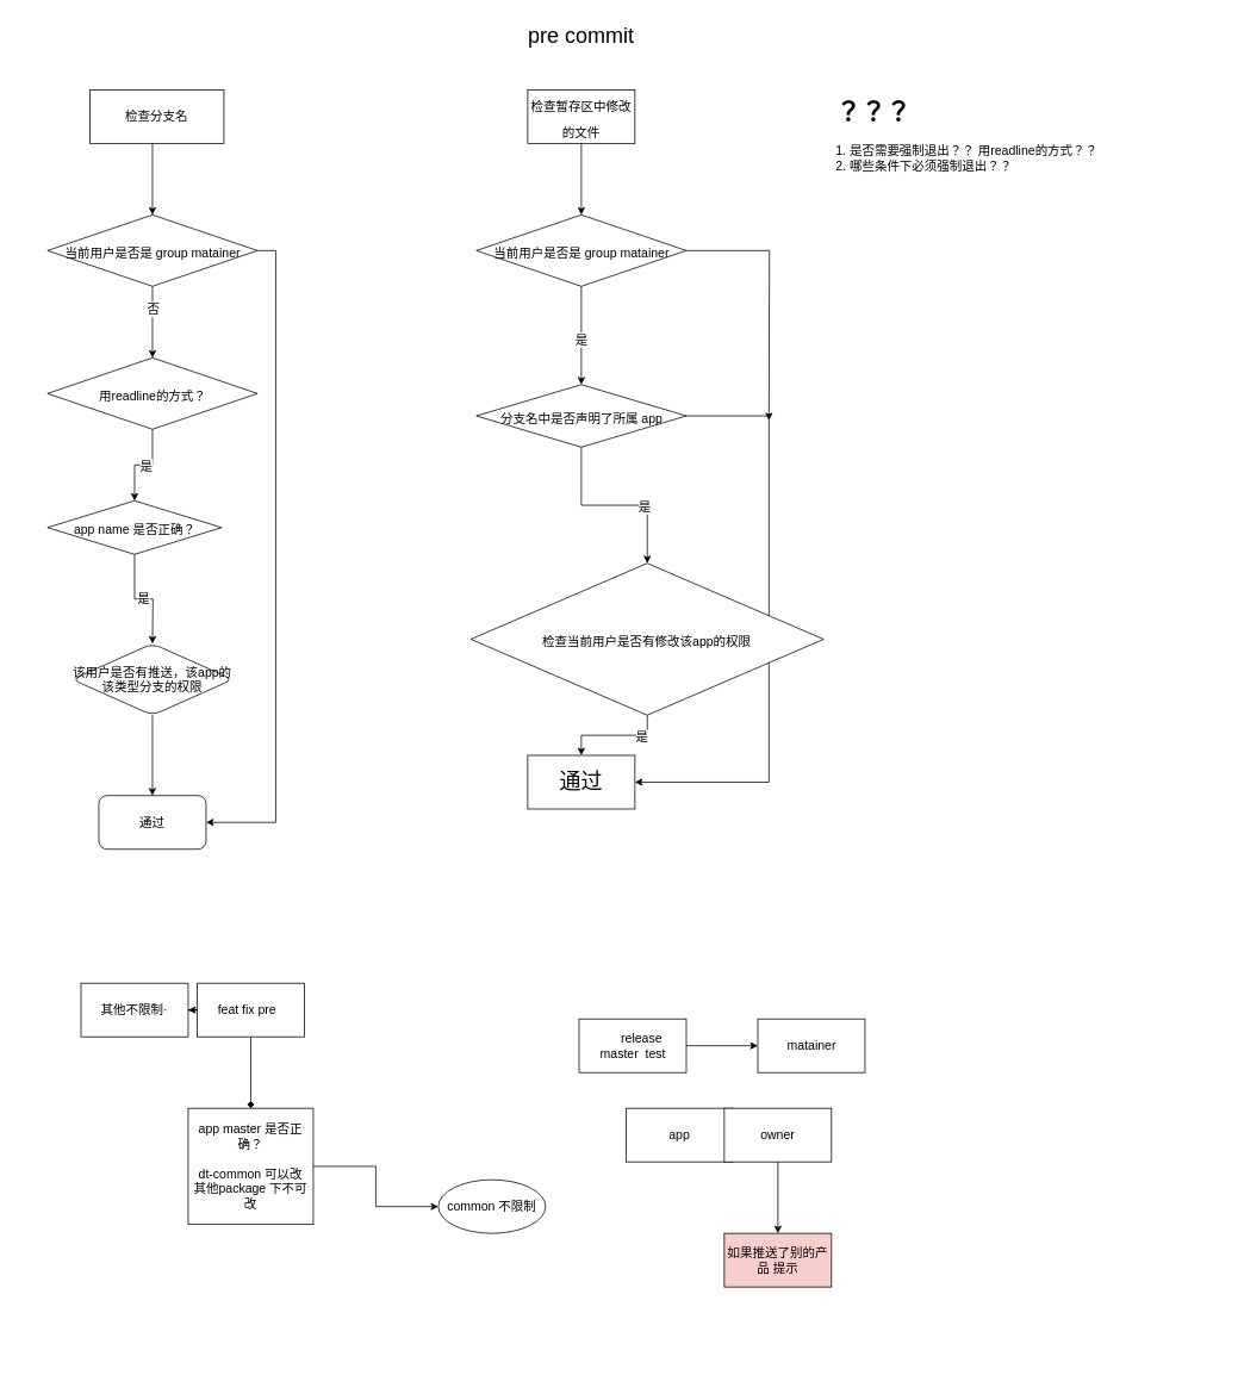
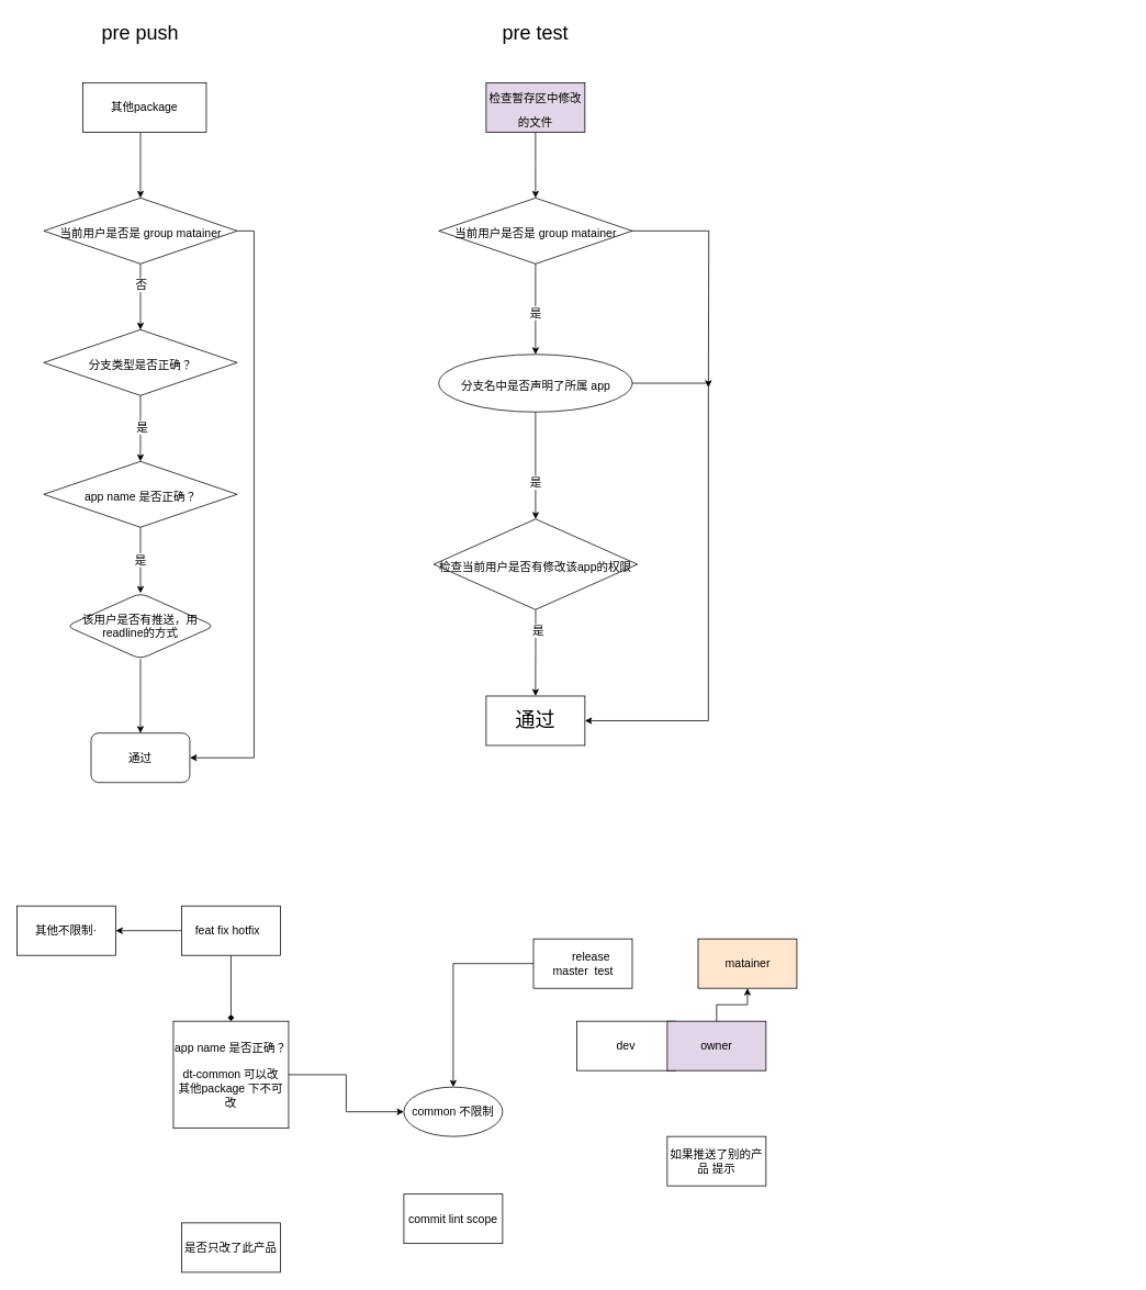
  <mxCell id="0" />
  <mxCell id="1" parent="0" />
  <mxCell id="2" value="" style="edgeStyle=orthogonalEdgeStyle;rounded=0;orthogonalLoop=1;jettySize=auto;html=1;fontSize=24;" edge="1" parent="1"><mxGeometry relative="1" as="geometry"><mxPoint x="170" y="160" as="sourcePoint" /><mxPoint x="170" y="240" as="targetPoint" /></mxGeometry></mxCell>
+ <mxCell id="3" value="&lt;font style=&quot;font-size: 24px&quot;&gt;pre push&lt;/font&gt;" style="text;html=1;strokeColor=none;fillColor=none;align=center;verticalAlign=middle;whiteSpace=wrap;rounded=0;" vertex="1" parent="1"><mxGeometry x="90" y="20" width="160" height="40" as="geometry" /></mxCell>
  <mxCell id="4" value="" style="edgeStyle=orthogonalEdgeStyle;rounded=0;orthogonalLoop=1;jettySize=auto;html=1;fontSize=14;" edge="1" parent="1" source="7" target="10"><mxGeometry relative="1" as="geometry" /></mxCell>
  <mxCell id="5" value="否" style="edgeLabel;html=1;align=center;verticalAlign=middle;resizable=0;points=[];fontSize=14;" vertex="1" connectable="0" parent="4"><mxGeometry x="-0.375" relative="1" as="geometry"><mxPoint as="offset" /></mxGeometry></mxCell>
  <mxCell id="6" value="" style="edgeStyle=orthogonalEdgeStyle;rounded=0;orthogonalLoop=1;jettySize=auto;html=1;fontSize=14;entryX=1;entryY=0.5;entryDx=0;entryDy=0;" edge="1" parent="1" source="7" target="16"><mxGeometry relative="1" as="geometry"><mxPoint x="230" y="860" as="targetPoint" /><Array as="points"><mxPoint x="308" y="280" /><mxPoint x="308" y="920" /></Array></mxGeometry></mxCell>
  <mxCell id="7" value="&lt;font style=&quot;font-size: 14px&quot;&gt;当前用户是否是 group matainer&lt;/font&gt;" style="rhombus;whiteSpace=wrap;html=1;fontSize=24;" vertex="1" parent="1"><mxGeometry x="52.5" y="240" width="235" height="80" as="geometry" /></mxCell>
  <mxCell id="8" value="" style="edgeStyle=orthogonalEdgeStyle;rounded=0;orthogonalLoop=1;jettySize=auto;html=1;fontSize=14;" edge="1" parent="1" source="10" target="12"><mxGeometry relative="1" as="geometry" /></mxCell>
  <mxCell id="9" value="是" style="edgeLabel;html=1;align=center;verticalAlign=middle;resizable=0;points=[];fontSize=14;" vertex="1" connectable="0" parent="8"><mxGeometry x="-0.05" y="1" relative="1" as="geometry"><mxPoint as="offset" /></mxGeometry></mxCell>
- <mxCell id="10" value="&lt;font style=&quot;font-size: 14px&quot;&gt;用readline的方式？&lt;/font&gt;" style="rhombus;whiteSpace=wrap;html=1;fontSize=24;" vertex="1" parent="1"><mxGeometry x="52.5" y="400" width="235" height="80" as="geometry" /></mxCell>
+ <mxCell id="10" value="&lt;font style=&quot;font-size: 14px&quot;&gt;分支类型是否正确？&lt;/font&gt;" style="rhombus;whiteSpace=wrap;html=1;fontSize=24;" vertex="1" parent="1"><mxGeometry x="52.5" y="400" width="235" height="80" as="geometry" /></mxCell>
  <mxCell id="11" value="是" style="edgeStyle=orthogonalEdgeStyle;rounded=0;orthogonalLoop=1;jettySize=auto;html=1;fontSize=14;" edge="1" parent="1" source="12"><mxGeometry relative="1" as="geometry"><mxPoint x="170" y="720" as="targetPoint" /></mxGeometry></mxCell>
- <mxCell id="12" value="&lt;span style=&quot;font-size: 14px&quot;&gt;app name 是否正确？&lt;/span&gt;" style="rhombus;whiteSpace=wrap;html=1;fontSize=24;" vertex="1" parent="1"><mxGeometry x="52.5" y="560" width="195" height="60" as="geometry" /></mxCell>
- <mxCell id="13" value="检查分支名" style="whiteSpace=wrap;html=1;fontSize=14;" vertex="1" parent="1"><mxGeometry x="100" y="100" width="150" height="60" as="geometry" /></mxCell>
+ <mxCell id="12" value="&lt;span style=&quot;font-size: 14px&quot;&gt;app name 是否正确？&lt;/span&gt;" style="rhombus;whiteSpace=wrap;html=1;fontSize=24;" vertex="1" parent="1"><mxGeometry x="52.5" y="560" width="235" height="80" as="geometry" /></mxCell>
+ <mxCell id="13" value="其他package" style="whiteSpace=wrap;html=1;fontSize=14;" vertex="1" parent="1"><mxGeometry x="100" y="100" width="150" height="60" as="geometry" /></mxCell>
  <mxCell id="14" value="" style="edgeStyle=orthogonalEdgeStyle;rounded=0;orthogonalLoop=1;jettySize=auto;html=1;fontSize=14;" edge="1" parent="1" source="15" target="16"><mxGeometry relative="1" as="geometry" /></mxCell>
- <mxCell id="15" value="该用户是否有推送，该app的该类型分支的权限" style="rhombus;whiteSpace=wrap;html=1;fontSize=14;rounded=1;" vertex="1" parent="1"><mxGeometry x="80" y="720" width="180" height="80" as="geometry" /></mxCell>
+ <mxCell id="15" value="该用户是否有推送，用readline的方式" style="rhombus;whiteSpace=wrap;html=1;fontSize=14;rounded=1;" vertex="1" parent="1"><mxGeometry x="80" y="720" width="180" height="80" as="geometry" /></mxCell>
  <mxCell id="16" value="通过" style="whiteSpace=wrap;html=1;fontSize=14;rounded=1;" vertex="1" parent="1"><mxGeometry x="110" y="890" width="120" height="60" as="geometry" /></mxCell>
- <mxCell id="17" value="&lt;font style=&quot;font-size: 24px&quot;&gt;pre commit&lt;/font&gt;" style="text;html=1;strokeColor=none;fillColor=none;align=center;verticalAlign=middle;whiteSpace=wrap;rounded=0;" vertex="1" parent="1"><mxGeometry x="570" y="20" width="160" height="40" as="geometry" /></mxCell>
+ <mxCell id="17" value="&lt;font style=&quot;font-size: 24px&quot;&gt;pre test&lt;/font&gt;" style="text;html=1;strokeColor=none;fillColor=none;align=center;verticalAlign=middle;whiteSpace=wrap;rounded=0;" vertex="1" parent="1"><mxGeometry x="570" y="20" width="160" height="40" as="geometry" /></mxCell>
  <mxCell id="18" value="" style="edgeStyle=orthogonalEdgeStyle;rounded=0;orthogonalLoop=1;jettySize=auto;html=1;fontSize=14;" edge="1" parent="1" source="19"><mxGeometry relative="1" as="geometry"><mxPoint x="650" y="240" as="targetPoint" /></mxGeometry></mxCell>
- <mxCell id="19" value="&lt;font style=&quot;font-size: 14px&quot;&gt;检查暂存区中修改的文件&lt;/font&gt;" style="whiteSpace=wrap;html=1;fontSize=24;" vertex="1" parent="1"><mxGeometry x="590" y="100" width="120" height="60" as="geometry" /></mxCell>
+ <mxCell id="19" value="&lt;font style=&quot;font-size: 14px&quot;&gt;检查暂存区中修改的文件&lt;/font&gt;" style="whiteSpace=wrap;html=1;fontSize=24;fillColor=#e1d5e7;" vertex="1" parent="1"><mxGeometry x="590" y="100" width="120" height="60" as="geometry" /></mxCell>
  <mxCell id="20" value="" style="edgeStyle=orthogonalEdgeStyle;rounded=0;orthogonalLoop=1;jettySize=auto;html=1;fontSize=14;" edge="1" parent="1" source="21"><mxGeometry relative="1" as="geometry"><mxPoint x="860" y="470" as="targetPoint" /></mxGeometry></mxCell>
  <mxCell id="21" value="&lt;font style=&quot;font-size: 14px&quot;&gt;当前用户是否是 group matainer&lt;/font&gt;" style="rhombus;whiteSpace=wrap;html=1;fontSize=24;" vertex="1" parent="1"><mxGeometry x="532.5" y="240" width="235" height="80" as="geometry" /></mxCell>
  <mxCell id="22" value="" style="edgeStyle=orthogonalEdgeStyle;rounded=0;orthogonalLoop=1;jettySize=auto;html=1;fontSize=14;exitX=0.5;exitY=1;exitDx=0;exitDy=0;" edge="1" parent="1" source="21" target="27"><mxGeometry relative="1" as="geometry"><mxPoint x="642.88" y="390" as="sourcePoint" /></mxGeometry></mxCell>
  <mxCell id="23" value="是" style="edgeLabel;html=1;align=center;verticalAlign=middle;resizable=0;points=[];fontSize=14;" vertex="1" connectable="0" parent="22"><mxGeometry x="0.075" y="-1" relative="1" as="geometry"><mxPoint as="offset" /></mxGeometry></mxCell>
  <mxCell id="24" value="" style="edgeStyle=orthogonalEdgeStyle;rounded=0;orthogonalLoop=1;jettySize=auto;html=1;fontSize=14;" edge="1" parent="1" source="27" target="30"><mxGeometry relative="1" as="geometry" /></mxCell>
  <mxCell id="25" value="是" style="edgeLabel;html=1;align=center;verticalAlign=middle;resizable=0;points=[];fontSize=14;" vertex="1" connectable="0" parent="24"><mxGeometry x="0.325" y="-1" relative="1" as="geometry"><mxPoint as="offset" /></mxGeometry></mxCell>
  <mxCell id="26" value="" style="edgeStyle=orthogonalEdgeStyle;rounded=0;orthogonalLoop=1;jettySize=auto;html=1;fontSize=14;entryX=1;entryY=0.5;entryDx=0;entryDy=0;exitX=1;exitY=0.5;exitDx=0;exitDy=0;" edge="1" parent="1" source="27" target="31"><mxGeometry relative="1" as="geometry"><mxPoint x="890" y="830" as="targetPoint" /><Array as="points"><mxPoint x="860" y="465" /><mxPoint x="860" y="875" /></Array></mxGeometry></mxCell>
- <mxCell id="27" value="&lt;span style=&quot;font-size: 14px&quot;&gt;分支名中是否声明了所属 app&lt;/span&gt;" style="rhombus;whiteSpace=wrap;html=1;fontSize=24;" vertex="1" parent="1"><mxGeometry x="532.5" y="430" width="235" height="70" as="geometry" /></mxCell>
+ <mxCell id="27" value="&lt;span style=&quot;font-size: 14px&quot;&gt;分支名中是否声明了所属 app&lt;/span&gt;" style="ellipse;whiteSpace=wrap;html=1;fontSize=24;" vertex="1" parent="1"><mxGeometry x="532.5" y="430" width="235" height="70" as="geometry" /></mxCell>
  <mxCell id="28" value="" style="edgeStyle=orthogonalEdgeStyle;rounded=0;orthogonalLoop=1;jettySize=auto;html=1;fontSize=14;" edge="1" parent="1" source="30" target="31"><mxGeometry relative="1" as="geometry" /></mxCell>
  <mxCell id="29" value="是" style="edgeLabel;html=1;align=center;verticalAlign=middle;resizable=0;points=[];fontSize=14;" vertex="1" connectable="0" parent="28"><mxGeometry x="-0.505" y="2" relative="1" as="geometry"><mxPoint as="offset" /></mxGeometry></mxCell>
- <mxCell id="30" value="&lt;span style=&quot;font-size: 14px&quot;&gt;检查当前用户是否有修改该app的权限&lt;/span&gt;" style="rhombus;whiteSpace=wrap;html=1;fontSize=24;" vertex="1" parent="1"><mxGeometry x="526.25" y="630" width="395" height="170" as="geometry" /></mxCell>
+ <mxCell id="30" value="&lt;span style=&quot;font-size: 14px&quot;&gt;检查当前用户是否有修改该app的权限&lt;/span&gt;" style="rhombus;whiteSpace=wrap;html=1;fontSize=24;" vertex="1" parent="1"><mxGeometry x="526.25" y="630" width="247.5" height="110" as="geometry" /></mxCell>
  <mxCell id="31" value="通过" style="whiteSpace=wrap;html=1;fontSize=24;" vertex="1" parent="1"><mxGeometry x="590" y="845" width="120" height="60" as="geometry" /></mxCell>
- <mxCell id="32" value="&lt;h1&gt;？？？&lt;/h1&gt;&lt;div&gt;1. 是否需要强制退出？？ 用readline的方式？？&lt;/div&gt;&lt;div&gt;2. 哪些条件下必须强制退出？？&lt;/div&gt;&lt;div&gt;&lt;br&gt;&lt;/div&gt;" style="text;html=1;strokeColor=none;fillColor=none;spacing=5;spacingTop=-20;whiteSpace=wrap;overflow=hidden;rounded=0;fontSize=14;" vertex="1" parent="1"><mxGeometry x="930" y="100" width="440" height="220" as="geometry" /></mxCell>
  <mxCell id="33" value="" style="edgeStyle=orthogonalEdgeStyle;rounded=0;orthogonalLoop=1;jettySize=auto;html=1;fontSize=14;endArrow=diamond;" edge="1" parent="1" source="35" target="37"><mxGeometry relative="1" as="geometry" /></mxCell>
  <mxCell id="34" value="" style="edgeStyle=orthogonalEdgeStyle;rounded=0;orthogonalLoop=1;jettySize=auto;html=1;fontSize=14;" edge="1" parent="1" source="35" target="39"><mxGeometry relative="1" as="geometry" /></mxCell>
- <mxCell id="35" value="feat fix pre&amp;nbsp;&amp;nbsp;" style="whiteSpace=wrap;html=1;fontSize=14;" vertex="1" parent="1"><mxGeometry x="220" y="1100" width="120" height="60" as="geometry" /></mxCell>
+ <mxCell id="35" value="feat fix hotfix&amp;nbsp;&amp;nbsp;" style="whiteSpace=wrap;html=1;fontSize=14;" vertex="1" parent="1"><mxGeometry x="220" y="1100" width="120" height="60" as="geometry" /></mxCell>
  <mxCell id="36" value="" style="edgeStyle=orthogonalEdgeStyle;rounded=0;orthogonalLoop=1;jettySize=auto;html=1;fontSize=14;" edge="1" parent="1" source="37" target="48"><mxGeometry relative="1" as="geometry" /></mxCell>
- <mxCell id="37" value="app master 是否正确？&lt;br&gt;&lt;br&gt;dt-common 可以改&lt;br&gt;其他package 下不可改" style="whiteSpace=wrap;html=1;fontSize=14;" vertex="1" parent="1"><mxGeometry x="210" y="1240" width="140" height="130" as="geometry" /></mxCell>
- <mxCell id="39" value="其他不限制·" style="whiteSpace=wrap;html=1;fontSize=14;" vertex="1" parent="1"><mxGeometry x="90" y="1100" width="120" height="60" as="geometry" /></mxCell>
- <mxCell id="40" value="" style="edgeStyle=orthogonalEdgeStyle;rounded=0;orthogonalLoop=1;jettySize=auto;html=1;fontSize=14;" edge="1" parent="1" source="41" target="43"><mxGeometry relative="1" as="geometry" /></mxCell>
+ <mxCell id="37" value="app name 是否正确？&lt;br&gt;&lt;br&gt;dt-common 可以改&lt;br&gt;其他package 下不可改" style="whiteSpace=wrap;html=1;fontSize=14;" vertex="1" parent="1"><mxGeometry x="210" y="1240" width="140" height="130" as="geometry" /></mxCell>
+ <mxCell id="38" value="是否只改了此产品" style="whiteSpace=wrap;html=1;fontSize=14;" vertex="1" parent="1"><mxGeometry x="220" y="1485" width="120" height="60" as="geometry" /></mxCell>
+ <mxCell id="39" value="其他不限制·" style="whiteSpace=wrap;html=1;fontSize=14;" vertex="1" parent="1"><mxGeometry x="20" y="1100" width="120" height="60" as="geometry" /></mxCell>
+ <mxCell id="40" value="" style="edgeStyle=orthogonalEdgeStyle;rounded=0;orthogonalLoop=1;jettySize=auto;html=1;fontSize=14;" edge="1" parent="1" source="41" target="48"><mxGeometry relative="1" as="geometry" /></mxCell>
  <mxCell id="41" value="&amp;nbsp; &amp;nbsp; &amp;nbsp; release&amp;nbsp; master&amp;nbsp; test" style="whiteSpace=wrap;html=1;fontSize=14;" vertex="1" parent="1"><mxGeometry x="647.5" y="1140" width="120" height="60" as="geometry" /></mxCell>
- <mxCell id="42" value="&lt;span&gt;&amp;nbsp; &amp;nbsp;app&amp;nbsp; &amp;nbsp;&lt;/span&gt;" style="whiteSpace=wrap;html=1;fontSize=14;" vertex="1" parent="1"><mxGeometry x="700" y="1240" width="120" height="60" as="geometry" /></mxCell>
- <mxCell id="43" value="matainer" style="whiteSpace=wrap;html=1;fontSize=14;" vertex="1" parent="1"><mxGeometry x="847.5" y="1140" width="120" height="60" as="geometry" /></mxCell>
- <mxCell id="44" value="" style="edgeStyle=orthogonalEdgeStyle;rounded=0;orthogonalLoop=1;jettySize=auto;html=1;fontSize=14;" edge="1" parent="1" source="45" target="46"><mxGeometry relative="1" as="geometry" /></mxCell>
- <mxCell id="45" value="owner" style="whiteSpace=wrap;html=1;fontSize=14;" vertex="1" parent="1"><mxGeometry x="810" y="1240" width="120" height="60" as="geometry" /></mxCell>
- <mxCell id="46" value="如果推送了别的产品 提示" style="whiteSpace=wrap;html=1;fontSize=14;fillColor=#f8cecc;" vertex="1" parent="1"><mxGeometry x="810" y="1380" width="120" height="60" as="geometry" /></mxCell>
+ <mxCell id="42" value="&lt;span&gt;&amp;nbsp; &amp;nbsp;dev&amp;nbsp; &amp;nbsp;&lt;/span&gt;" style="whiteSpace=wrap;html=1;fontSize=14;" vertex="1" parent="1"><mxGeometry x="700" y="1240" width="120" height="60" as="geometry" /></mxCell>
+ <mxCell id="43" value="matainer" style="whiteSpace=wrap;html=1;fontSize=14;fillColor=#ffe6cc;" vertex="1" parent="1"><mxGeometry x="847.5" y="1140" width="120" height="60" as="geometry" /></mxCell>
+ <mxCell id="44" value="" style="edgeStyle=orthogonalEdgeStyle;rounded=0;orthogonalLoop=1;jettySize=auto;html=1;fontSize=14;" edge="1" parent="1" source="45" target="43"><mxGeometry relative="1" as="geometry" /></mxCell>
+ <mxCell id="45" value="owner" style="whiteSpace=wrap;html=1;fontSize=14;fillColor=#e1d5e7;" vertex="1" parent="1"><mxGeometry x="810" y="1240" width="120" height="60" as="geometry" /></mxCell>
+ <mxCell id="46" value="如果推送了别的产品 提示" style="whiteSpace=wrap;html=1;fontSize=14;" vertex="1" parent="1"><mxGeometry x="810" y="1380" width="120" height="60" as="geometry" /></mxCell>
+ <mxCell id="47" value="commit lint scope" style="whiteSpace=wrap;html=1;fontSize=14;" vertex="1" parent="1"><mxGeometry x="490" y="1450" width="120" height="60" as="geometry" /></mxCell>
  <mxCell id="48" value="common 不限制" style="ellipse;whiteSpace=wrap;html=1;fontSize=14;" vertex="1" parent="1"><mxGeometry x="490" y="1320" width="120" height="60" as="geometry" /></mxCell>
